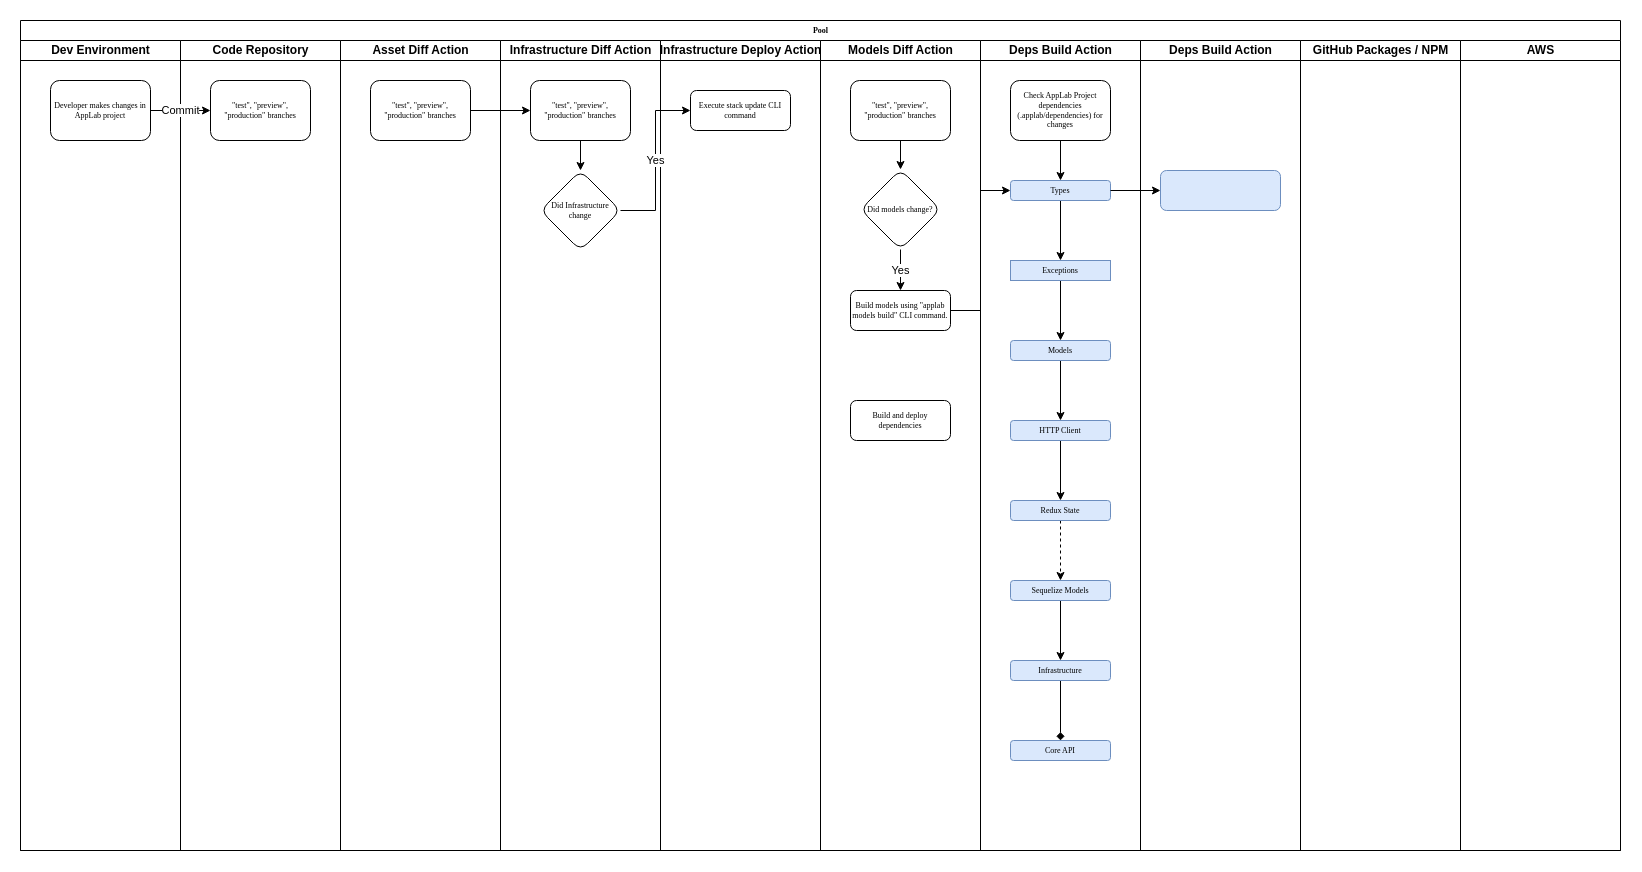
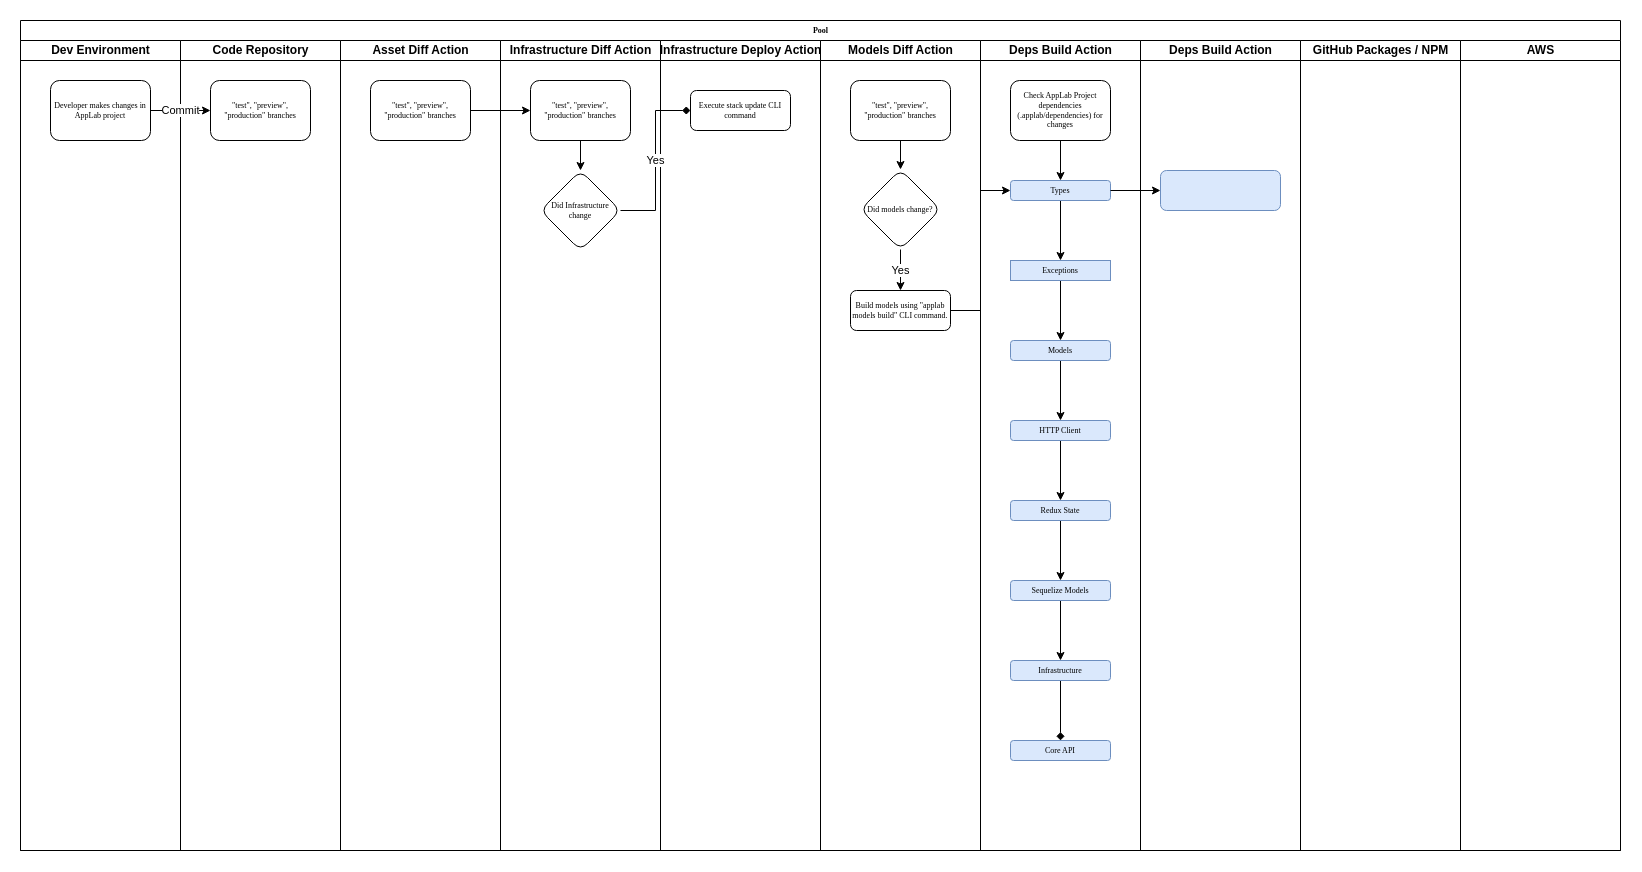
  <mxCell id="0" />
  <mxCell id="1" parent="0" />
  <mxCell id="2" value="Pool" style="swimlane;html=1;childLayout=stackLayout;startSize=20;rounded=0;shadow=0;labelBackgroundColor=none;strokeWidth=1;fontFamily=Verdana;fontSize=8;align=center;" vertex="1" parent="1"><mxGeometry x="20" y="20" width="1600" height="830" as="geometry" /></mxCell>
  <mxCell id="3" value="Dev Environment" style="swimlane;html=1;startSize=20;" vertex="1" parent="2"><mxGeometry y="20" width="160" height="810" as="geometry" /></mxCell>
  <mxCell id="4" value="Developer makes changes in AppLab project" style="rounded=1;whiteSpace=wrap;html=1;shadow=0;labelBackgroundColor=none;strokeWidth=1;fontFamily=Verdana;fontSize=8;align=center;" vertex="1" parent="3"><mxGeometry x="30" y="40" width="100" height="60" as="geometry" /></mxCell>
  <mxCell id="5" value="Code Repository" style="swimlane;html=1;startSize=20;" vertex="1" parent="2"><mxGeometry x="160" y="20" width="160" height="810" as="geometry" /></mxCell>
  <mxCell id="6" value="&quot;test&quot;, &quot;preview&quot;, &quot;production&quot; branches" style="rounded=1;whiteSpace=wrap;html=1;shadow=0;labelBackgroundColor=none;strokeWidth=1;fontFamily=Verdana;fontSize=8;align=center;" vertex="1" parent="5"><mxGeometry x="30" y="40" width="100" height="60" as="geometry" /></mxCell>
  <mxCell id="7" value="Asset Diff Action" style="swimlane;html=1;startSize=20;" vertex="1" parent="2"><mxGeometry x="320" y="20" width="160" height="810" as="geometry" /></mxCell>
  <mxCell id="8" value="&quot;test&quot;, &quot;preview&quot;, &quot;production&quot; branches" style="rounded=1;whiteSpace=wrap;html=1;shadow=0;labelBackgroundColor=none;strokeWidth=1;fontFamily=Verdana;fontSize=8;align=center;" vertex="1" parent="7"><mxGeometry x="30" y="40" width="100" height="60" as="geometry" /></mxCell>
  <mxCell id="9" value="Infrastructure Diff Action" style="swimlane;html=1;startSize=20;" vertex="1" parent="2"><mxGeometry x="480" y="20" width="160" height="810" as="geometry" /></mxCell>
  <mxCell id="10" value="" style="edgeStyle=orthogonalEdgeStyle;rounded=0;orthogonalLoop=1;jettySize=auto;html=1;" edge="1" parent="9" source="12" target="11"><mxGeometry relative="1" as="geometry" /></mxCell>
  <mxCell id="11" value="Did Infrastructure change" style="rhombus;whiteSpace=wrap;html=1;fontSize=8;fontFamily=Verdana;rounded=1;shadow=0;labelBackgroundColor=none;strokeWidth=1;" vertex="1" parent="9"><mxGeometry x="40" y="130" width="80" height="80" as="geometry" /></mxCell>
  <mxCell id="12" value="&quot;test&quot;, &quot;preview&quot;, &quot;production&quot; branches" style="rounded=1;whiteSpace=wrap;html=1;shadow=0;labelBackgroundColor=none;strokeWidth=1;fontFamily=Verdana;fontSize=8;align=center;" vertex="1" parent="9"><mxGeometry x="30" y="40" width="100" height="60" as="geometry" /></mxCell>
  <mxCell id="13" value="Infrastructure Deploy Action" style="swimlane;html=1;startSize=20;" vertex="1" parent="2"><mxGeometry x="640" y="20" width="160" height="810" as="geometry" /></mxCell>
  <mxCell id="14" value="Execute stack update CLI command" style="rounded=1;whiteSpace=wrap;html=1;shadow=0;labelBackgroundColor=none;strokeWidth=1;fontFamily=Verdana;fontSize=8;align=center;" vertex="1" parent="13"><mxGeometry x="30" y="50" width="100" height="40" as="geometry" /></mxCell>
  <mxCell id="15" value="Models Diff Action" style="swimlane;html=1;startSize=20;" vertex="1" parent="2"><mxGeometry x="800" y="20" width="160" height="810" as="geometry" /></mxCell>
  <mxCell id="16" value="" style="edgeStyle=orthogonalEdgeStyle;rounded=0;orthogonalLoop=1;jettySize=auto;html=1;" edge="1" parent="15" source="17" target="18"><mxGeometry relative="1" as="geometry" /></mxCell>
  <mxCell id="17" value="&quot;test&quot;, &quot;preview&quot;, &quot;production&quot; branches" style="rounded=1;whiteSpace=wrap;html=1;shadow=0;labelBackgroundColor=none;strokeWidth=1;fontFamily=Verdana;fontSize=8;align=center;" vertex="1" parent="15"><mxGeometry x="30" y="40" width="100" height="60" as="geometry" /></mxCell>
  <mxCell id="18" value="Did models change?" style="rhombus;whiteSpace=wrap;html=1;fontSize=8;fontFamily=Verdana;rounded=1;shadow=0;labelBackgroundColor=none;strokeWidth=1;" vertex="1" parent="15"><mxGeometry x="40" y="129" width="80" height="80" as="geometry" /></mxCell>
  <mxCell id="19" value="Build models using &quot;applab models build&quot; CLI command." style="rounded=1;whiteSpace=wrap;html=1;shadow=0;labelBackgroundColor=none;strokeWidth=1;fontFamily=Verdana;fontSize=8;align=center;" vertex="1" parent="15"><mxGeometry x="30" y="250" width="100" height="40" as="geometry" /></mxCell>
  <mxCell id="20" value="Yes" style="edgeStyle=orthogonalEdgeStyle;rounded=0;orthogonalLoop=1;jettySize=auto;html=1;exitX=0.5;exitY=1;exitDx=0;exitDy=0;entryX=0.5;entryY=0;entryDx=0;entryDy=0;" edge="1" parent="15" source="18" target="19"><mxGeometry relative="1" as="geometry"><mxPoint x="90" y="250" as="targetPoint" /></mxGeometry></mxCell>
- <mxCell id="21" value="Build and deploy dependencies" style="rounded=1;whiteSpace=wrap;html=1;shadow=0;labelBackgroundColor=none;strokeWidth=1;fontFamily=Verdana;fontSize=8;align=center;" vertex="1" parent="15"><mxGeometry x="30" y="360" width="100" height="40" as="geometry" /></mxCell>
  <mxCell id="22" value="Deps Build Action" style="swimlane;html=1;startSize=20;" vertex="1" parent="2"><mxGeometry x="960" y="20" width="160" height="810" as="geometry"><mxRectangle x="320" y="20" width="30" height="790" as="alternateBounds" /></mxGeometry></mxCell>
  <mxCell id="23" style="edgeStyle=orthogonalEdgeStyle;rounded=1;html=1;labelBackgroundColor=none;startArrow=none;startFill=0;startSize=5;endArrow=classicThin;endFill=1;endSize=5;jettySize=auto;orthogonalLoop=1;strokeWidth=1;fontFamily=Verdana;fontSize=8" edge="1" parent="22"><mxGeometry relative="1" as="geometry"><mxPoint x="80" y="540" as="sourcePoint" /><mxPoint x="80" y="540" as="targetPoint" /></mxGeometry></mxCell>
  <mxCell id="24" style="edgeStyle=orthogonalEdgeStyle;rounded=0;orthogonalLoop=1;jettySize=auto;html=1;exitX=0.5;exitY=1;exitDx=0;exitDy=0;entryX=0.5;entryY=0;entryDx=0;entryDy=0;" edge="1" parent="22" source="25" target="32"><mxGeometry relative="1" as="geometry" /></mxCell>
  <mxCell id="25" value="Check AppLab Project dependencies (.applab/dependencies) for changes" style="rounded=1;whiteSpace=wrap;html=1;shadow=0;labelBackgroundColor=none;strokeWidth=1;fontFamily=Verdana;fontSize=8;align=center;" vertex="1" parent="22"><mxGeometry x="30" y="40" width="100" height="60" as="geometry" /></mxCell>
  <mxCell id="26" style="edgeStyle=orthogonalEdgeStyle;rounded=0;orthogonalLoop=1;jettySize=auto;html=1;exitX=0.5;exitY=1;exitDx=0;exitDy=0;entryX=0.5;entryY=0;entryDx=0;entryDy=0;" edge="1" parent="22" source="27" target="30"><mxGeometry relative="1" as="geometry" /></mxCell>
  <mxCell id="27" value="Exceptions" style="whiteSpace=wrap;html=1;shadow=0;labelBackgroundColor=none;strokeWidth=1;fontFamily=Verdana;fontSize=8;align=center;fillColor=#dae8fc;strokeColor=#6c8ebf;rounded=0;" vertex="1" parent="22"><mxGeometry x="30" y="220" width="100" height="20" as="geometry" /></mxCell>
  <mxCell id="28" style="edgeStyle=orthogonalEdgeStyle;rounded=0;orthogonalLoop=1;jettySize=auto;html=1;exitX=0.5;exitY=1;exitDx=0;exitDy=0;" edge="1" parent="22" source="27" target="27"><mxGeometry relative="1" as="geometry" /></mxCell>
  <mxCell id="29" style="edgeStyle=orthogonalEdgeStyle;rounded=0;orthogonalLoop=1;jettySize=auto;html=1;exitX=0.5;exitY=1;exitDx=0;exitDy=0;entryX=0.5;entryY=0;entryDx=0;entryDy=0;" edge="1" parent="22" source="30" target="34"><mxGeometry relative="1" as="geometry" /></mxCell>
  <mxCell id="30" value="Models" style="rounded=1;whiteSpace=wrap;html=1;shadow=0;labelBackgroundColor=none;strokeWidth=1;fontFamily=Verdana;fontSize=8;align=center;fillColor=#dae8fc;strokeColor=#6c8ebf;" vertex="1" parent="22"><mxGeometry x="30" y="300" width="100" height="20" as="geometry" /></mxCell>
  <mxCell id="31" style="edgeStyle=orthogonalEdgeStyle;rounded=0;orthogonalLoop=1;jettySize=auto;html=1;exitX=0.5;exitY=1;exitDx=0;exitDy=0;entryX=0.5;entryY=0;entryDx=0;entryDy=0;" edge="1" parent="22" source="32" target="27"><mxGeometry relative="1" as="geometry" /></mxCell>
  <mxCell id="32" value="Types" style="rounded=1;whiteSpace=wrap;html=1;shadow=0;labelBackgroundColor=none;strokeWidth=1;fontFamily=Verdana;fontSize=8;align=center;fillColor=#dae8fc;strokeColor=#6c8ebf;" vertex="1" parent="22"><mxGeometry x="30" y="140" width="100" height="20" as="geometry" /></mxCell>
  <mxCell id="33" style="edgeStyle=orthogonalEdgeStyle;rounded=0;orthogonalLoop=1;jettySize=auto;html=1;exitX=0.5;exitY=1;exitDx=0;exitDy=0;entryX=0.5;entryY=0;entryDx=0;entryDy=0;" edge="1" parent="22" source="34" target="36"><mxGeometry relative="1" as="geometry" /></mxCell>
  <mxCell id="34" value="HTTP Client" style="rounded=1;whiteSpace=wrap;html=1;shadow=0;labelBackgroundColor=none;strokeWidth=1;fontFamily=Verdana;fontSize=8;align=center;fillColor=#dae8fc;strokeColor=#6c8ebf;" vertex="1" parent="22"><mxGeometry x="30" y="380" width="100" height="20" as="geometry" /></mxCell>
- <mxCell id="35" style="edgeStyle=orthogonalEdgeStyle;rounded=0;orthogonalLoop=1;jettySize=auto;html=1;exitX=0.5;exitY=1;exitDx=0;exitDy=0;entryX=0.5;entryY=0;entryDx=0;entryDy=0;dashed=1;" edge="1" parent="22" source="36" target="38"><mxGeometry relative="1" as="geometry" /></mxCell>
+ <mxCell id="35" style="edgeStyle=orthogonalEdgeStyle;rounded=0;orthogonalLoop=1;jettySize=auto;html=1;exitX=0.5;exitY=1;exitDx=0;exitDy=0;entryX=0.5;entryY=0;entryDx=0;entryDy=0;" edge="1" parent="22" source="36" target="38"><mxGeometry relative="1" as="geometry" /></mxCell>
  <mxCell id="36" value="Redux State" style="rounded=1;whiteSpace=wrap;html=1;shadow=0;labelBackgroundColor=none;strokeWidth=1;fontFamily=Verdana;fontSize=8;align=center;fillColor=#dae8fc;strokeColor=#6c8ebf;" vertex="1" parent="22"><mxGeometry x="30" y="460" width="100" height="20" as="geometry" /></mxCell>
  <mxCell id="37" style="edgeStyle=orthogonalEdgeStyle;rounded=0;orthogonalLoop=1;jettySize=auto;html=1;exitX=0.5;exitY=1;exitDx=0;exitDy=0;entryX=0.5;entryY=0;entryDx=0;entryDy=0;" edge="1" parent="22" source="38" target="41"><mxGeometry relative="1" as="geometry" /></mxCell>
  <mxCell id="38" value="Sequelize Models" style="rounded=1;whiteSpace=wrap;html=1;shadow=0;labelBackgroundColor=none;strokeWidth=1;fontFamily=Verdana;fontSize=8;align=center;fillColor=#dae8fc;strokeColor=#6c8ebf;" vertex="1" parent="22"><mxGeometry x="30" y="540" width="100" height="20" as="geometry" /></mxCell>
  <mxCell id="39" value="Core API" style="rounded=1;whiteSpace=wrap;html=1;shadow=0;labelBackgroundColor=none;strokeWidth=1;fontFamily=Verdana;fontSize=8;align=center;fillColor=#dae8fc;strokeColor=#6c8ebf;" vertex="1" parent="22"><mxGeometry x="30" y="700" width="100" height="20" as="geometry" /></mxCell>
  <mxCell id="40" style="edgeStyle=orthogonalEdgeStyle;rounded=0;orthogonalLoop=1;jettySize=auto;html=1;exitX=0.5;exitY=1;exitDx=0;exitDy=0;entryX=0.5;entryY=0;entryDx=0;entryDy=0;endArrow=diamond;" edge="1" parent="22" source="41" target="39"><mxGeometry relative="1" as="geometry" /></mxCell>
  <mxCell id="41" value="Infrastructure" style="rounded=1;whiteSpace=wrap;html=1;shadow=0;labelBackgroundColor=none;strokeWidth=1;fontFamily=Verdana;fontSize=8;align=center;fillColor=#dae8fc;strokeColor=#6c8ebf;" vertex="1" parent="22"><mxGeometry x="30" y="620" width="100" height="20" as="geometry" /></mxCell>
  <mxCell id="42" value="Deps Build Action" style="swimlane;html=1;startSize=20;" vertex="1" parent="2"><mxGeometry x="1120" y="20" width="160" height="810" as="geometry" /></mxCell>
  <mxCell id="43" value="" style="whiteSpace=wrap;html=1;fontSize=8;fontFamily=Verdana;fillColor=#dae8fc;strokeColor=#6c8ebf;rounded=1;shadow=0;labelBackgroundColor=none;strokeWidth=1;" vertex="1" parent="42"><mxGeometry x="20" y="130" width="120" height="40" as="geometry" /></mxCell>
  <mxCell id="44" value="GitHub Packages / NPM" style="swimlane;html=1;startSize=20;" vertex="1" parent="2"><mxGeometry x="1280" y="20" width="160" height="810" as="geometry" /></mxCell>
  <mxCell id="45" value="AWS" style="swimlane;html=1;startSize=20;" vertex="1" parent="2"><mxGeometry x="1440" y="20" width="160" height="810" as="geometry" /></mxCell>
  <mxCell id="46" value="" style="edgeStyle=orthogonalEdgeStyle;rounded=0;orthogonalLoop=1;jettySize=auto;html=1;" edge="1" parent="2" source="32" target="43"><mxGeometry relative="1" as="geometry" /></mxCell>
  <mxCell id="47" value="" style="edgeStyle=orthogonalEdgeStyle;rounded=0;orthogonalLoop=1;jettySize=auto;html=1;" edge="1" parent="2" source="8" target="12"><mxGeometry relative="1" as="geometry" /></mxCell>
  <mxCell id="48" style="edgeStyle=orthogonalEdgeStyle;rounded=0;orthogonalLoop=1;jettySize=auto;html=1;exitX=1;exitY=0.5;exitDx=0;exitDy=0;entryX=0;entryY=0.5;entryDx=0;entryDy=0;" edge="1" parent="2" source="19" target="32"><mxGeometry relative="1" as="geometry" /></mxCell>
- <mxCell id="49" value="Yes" style="edgeStyle=orthogonalEdgeStyle;rounded=0;orthogonalLoop=1;jettySize=auto;html=1;exitX=1;exitY=0.5;exitDx=0;exitDy=0;entryX=0;entryY=0.5;entryDx=0;entryDy=0;" edge="1" parent="2" source="11" target="14"><mxGeometry relative="1" as="geometry" /></mxCell>
+ <mxCell id="49" value="Yes" style="edgeStyle=orthogonalEdgeStyle;rounded=0;orthogonalLoop=1;jettySize=auto;html=1;exitX=1;exitY=0.5;exitDx=0;exitDy=0;entryX=0;entryY=0.5;entryDx=0;entryDy=0;endArrow=diamond;" edge="1" parent="2" source="11" target="14"><mxGeometry relative="1" as="geometry" /></mxCell>
  <mxCell id="50" value="Commit" style="edgeStyle=orthogonalEdgeStyle;rounded=0;orthogonalLoop=1;jettySize=auto;html=1;" edge="1" parent="2" source="4" target="6"><mxGeometry relative="1" as="geometry" /></mxCell>
